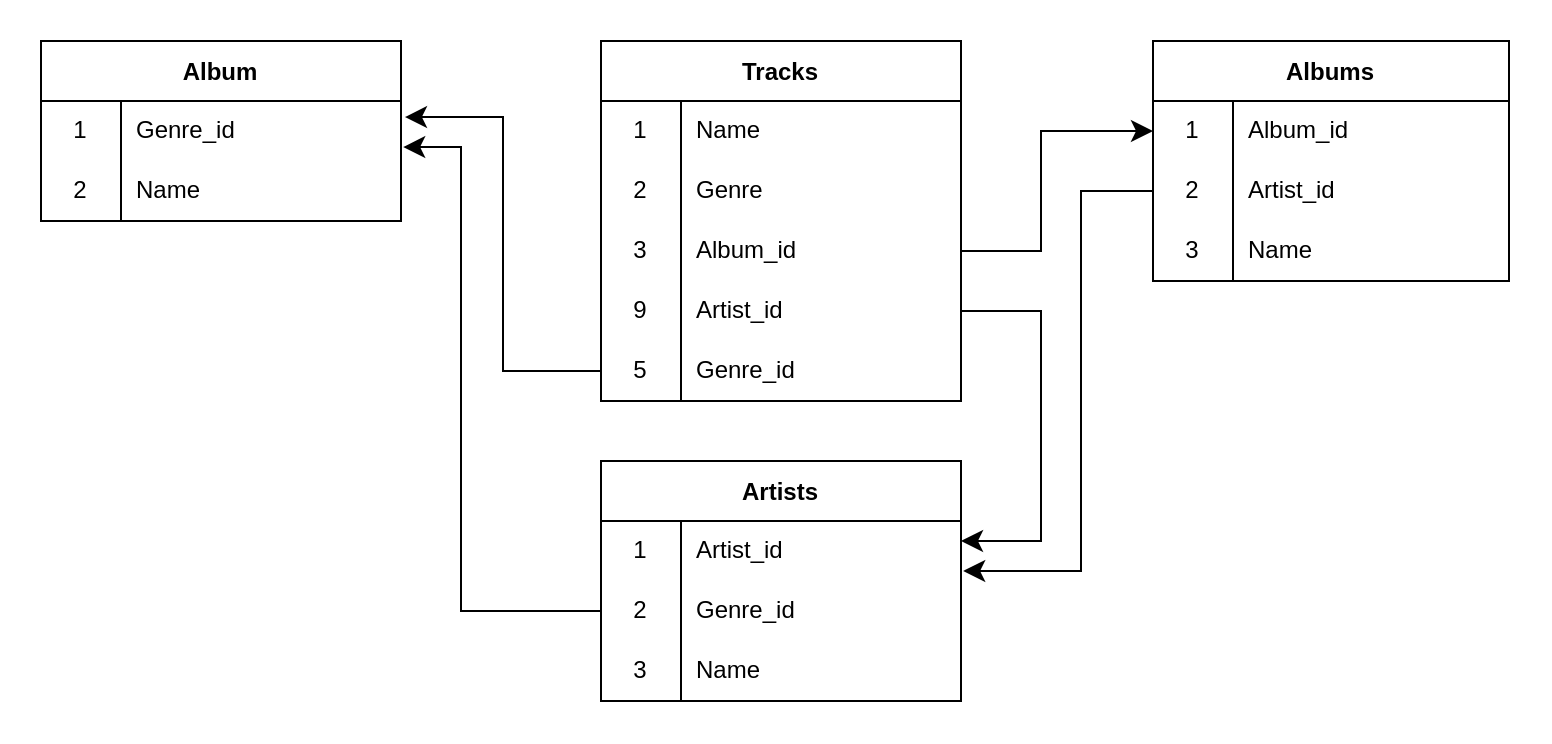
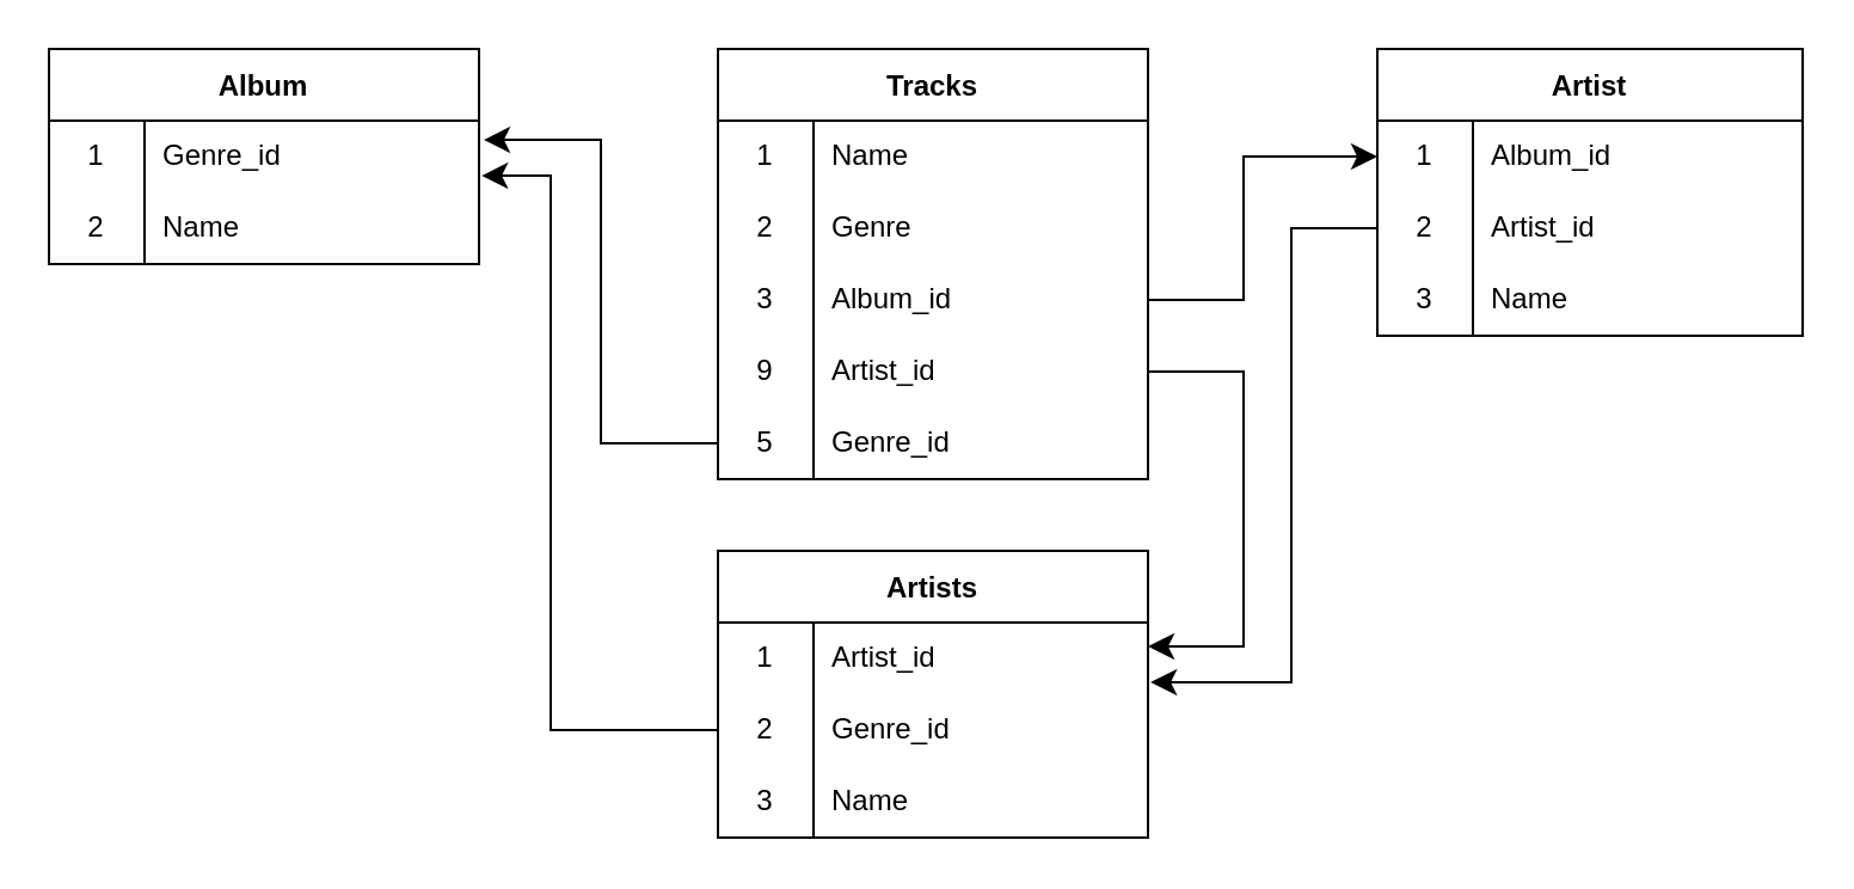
  <mxCell id="0" />
  <mxCell id="1" parent="0" />
  <mxCell id="2" value="Tracks" style="shape=table;startSize=30;container=1;collapsible=0;childLayout=tableLayout;fixedRows=1;rowLines=0;fontStyle=1;" parent="1" vertex="1"><mxGeometry x="300" y="20" width="180" height="180" as="geometry" /></mxCell>
  <mxCell id="3" value="" style="shape=tableRow;horizontal=0;startSize=0;swimlaneHead=0;swimlaneBody=0;top=0;left=0;bottom=0;right=0;collapsible=0;dropTarget=0;fillColor=none;points=[[0,0.5],[1,0.5]];portConstraint=eastwest;" parent="2" vertex="1"><mxGeometry y="30" width="180" height="30" as="geometry" /></mxCell>
  <mxCell id="4" value="1" style="shape=partialRectangle;html=1;whiteSpace=wrap;connectable=0;fillColor=none;top=0;left=0;bottom=0;right=0;overflow=hidden;pointerEvents=1;" parent="3" vertex="1"><mxGeometry width="40" height="30" as="geometry"><mxRectangle width="40" height="30" as="alternateBounds" /></mxGeometry></mxCell>
  <mxCell id="5" value="Name" style="shape=partialRectangle;html=1;whiteSpace=wrap;connectable=0;fillColor=none;top=0;left=0;bottom=0;right=0;align=left;spacingLeft=6;overflow=hidden;" parent="3" vertex="1"><mxGeometry x="40" width="140" height="30" as="geometry"><mxRectangle width="140" height="30" as="alternateBounds" /></mxGeometry></mxCell>
  <mxCell id="6" value="" style="shape=tableRow;horizontal=0;startSize=0;swimlaneHead=0;swimlaneBody=0;top=0;left=0;bottom=0;right=0;collapsible=0;dropTarget=0;fillColor=none;points=[[0,0.5],[1,0.5]];portConstraint=eastwest;" parent="2" vertex="1"><mxGeometry y="60" width="180" height="30" as="geometry" /></mxCell>
  <mxCell id="7" value="2" style="shape=partialRectangle;html=1;whiteSpace=wrap;connectable=0;fillColor=none;top=0;left=0;bottom=0;right=0;overflow=hidden;" parent="6" vertex="1"><mxGeometry width="40" height="30" as="geometry"><mxRectangle width="40" height="30" as="alternateBounds" /></mxGeometry></mxCell>
  <mxCell id="8" value="Genre" style="shape=partialRectangle;html=1;whiteSpace=wrap;connectable=0;fillColor=none;top=0;left=0;bottom=0;right=0;align=left;spacingLeft=6;overflow=hidden;" parent="6" vertex="1"><mxGeometry x="40" width="140" height="30" as="geometry"><mxRectangle width="140" height="30" as="alternateBounds" /></mxGeometry></mxCell>
  <mxCell id="9" value="" style="shape=tableRow;horizontal=0;startSize=0;swimlaneHead=0;swimlaneBody=0;top=0;left=0;bottom=0;right=0;collapsible=0;dropTarget=0;fillColor=none;points=[[0,0.5],[1,0.5]];portConstraint=eastwest;" parent="2" vertex="1"><mxGeometry y="90" width="180" height="30" as="geometry" /></mxCell>
  <mxCell id="10" value="3" style="shape=partialRectangle;html=1;whiteSpace=wrap;connectable=0;fillColor=none;top=0;left=0;bottom=0;right=0;overflow=hidden;" parent="9" vertex="1"><mxGeometry width="40" height="30" as="geometry"><mxRectangle width="40" height="30" as="alternateBounds" /></mxGeometry></mxCell>
  <mxCell id="11" value="Album_id" style="shape=partialRectangle;html=1;whiteSpace=wrap;connectable=0;fillColor=none;top=0;left=0;bottom=0;right=0;align=left;spacingLeft=6;overflow=hidden;" parent="9" vertex="1"><mxGeometry x="40" width="140" height="30" as="geometry"><mxRectangle width="140" height="30" as="alternateBounds" /></mxGeometry></mxCell>
  <mxCell id="12" style="shape=tableRow;horizontal=0;startSize=0;swimlaneHead=0;swimlaneBody=0;top=0;left=0;bottom=0;right=0;collapsible=0;dropTarget=0;fillColor=none;points=[[0,0.5],[1,0.5]];portConstraint=eastwest;" parent="2" vertex="1"><mxGeometry y="120" width="180" height="30" as="geometry" /></mxCell>
  <mxCell id="13" value="9" style="shape=partialRectangle;html=1;whiteSpace=wrap;connectable=0;fillColor=none;top=0;left=0;bottom=0;right=0;overflow=hidden;" parent="12" vertex="1"><mxGeometry width="40" height="30" as="geometry"><mxRectangle width="40" height="30" as="alternateBounds" /></mxGeometry></mxCell>
  <mxCell id="14" value="Artist_id" style="shape=partialRectangle;html=1;whiteSpace=wrap;connectable=0;fillColor=none;top=0;left=0;bottom=0;right=0;align=left;spacingLeft=6;overflow=hidden;" parent="12" vertex="1"><mxGeometry x="40" width="140" height="30" as="geometry"><mxRectangle width="140" height="30" as="alternateBounds" /></mxGeometry></mxCell>
  <mxCell id="15" style="shape=tableRow;horizontal=0;startSize=0;swimlaneHead=0;swimlaneBody=0;top=0;left=0;bottom=0;right=0;collapsible=0;dropTarget=0;fillColor=none;points=[[0,0.5],[1,0.5]];portConstraint=eastwest;" parent="2" vertex="1"><mxGeometry y="150" width="180" height="30" as="geometry" /></mxCell>
  <mxCell id="16" value="5" style="shape=partialRectangle;html=1;whiteSpace=wrap;connectable=0;fillColor=none;top=0;left=0;bottom=0;right=0;overflow=hidden;" parent="15" vertex="1"><mxGeometry width="40" height="30" as="geometry"><mxRectangle width="40" height="30" as="alternateBounds" /></mxGeometry></mxCell>
  <mxCell id="17" value="Genre_id" style="shape=partialRectangle;html=1;whiteSpace=wrap;connectable=0;fillColor=none;top=0;left=0;bottom=0;right=0;align=left;spacingLeft=6;overflow=hidden;" parent="15" vertex="1"><mxGeometry x="40" width="140" height="30" as="geometry"><mxRectangle width="140" height="30" as="alternateBounds" /></mxGeometry></mxCell>
  <mxCell id="18" value="Album" style="shape=table;startSize=30;container=1;collapsible=0;childLayout=tableLayout;fixedRows=1;rowLines=0;fontStyle=1;" parent="1" vertex="1"><mxGeometry x="20" y="20" width="180" height="90" as="geometry" /></mxCell>
  <mxCell id="19" value="" style="shape=tableRow;horizontal=0;startSize=0;swimlaneHead=0;swimlaneBody=0;top=0;left=0;bottom=0;right=0;collapsible=0;dropTarget=0;fillColor=none;points=[[0,0.5],[1,0.5]];portConstraint=eastwest;" parent="18" vertex="1"><mxGeometry y="30" width="180" height="30" as="geometry" /></mxCell>
  <mxCell id="20" value="1" style="shape=partialRectangle;html=1;whiteSpace=wrap;connectable=0;fillColor=none;top=0;left=0;bottom=0;right=0;overflow=hidden;pointerEvents=1;" parent="19" vertex="1"><mxGeometry width="40" height="30" as="geometry"><mxRectangle width="40" height="30" as="alternateBounds" /></mxGeometry></mxCell>
  <mxCell id="21" value="Genre_id" style="shape=partialRectangle;html=1;whiteSpace=wrap;connectable=0;fillColor=none;top=0;left=0;bottom=0;right=0;align=left;spacingLeft=6;overflow=hidden;" parent="19" vertex="1"><mxGeometry x="40" width="140" height="30" as="geometry"><mxRectangle width="140" height="30" as="alternateBounds" /></mxGeometry></mxCell>
  <mxCell id="22" value="" style="shape=tableRow;horizontal=0;startSize=0;swimlaneHead=0;swimlaneBody=0;top=0;left=0;bottom=0;right=0;collapsible=0;dropTarget=0;fillColor=none;points=[[0,0.5],[1,0.5]];portConstraint=eastwest;" parent="18" vertex="1"><mxGeometry y="60" width="180" height="30" as="geometry" /></mxCell>
  <mxCell id="23" value="2" style="shape=partialRectangle;html=1;whiteSpace=wrap;connectable=0;fillColor=none;top=0;left=0;bottom=0;right=0;overflow=hidden;" parent="22" vertex="1"><mxGeometry width="40" height="30" as="geometry"><mxRectangle width="40" height="30" as="alternateBounds" /></mxGeometry></mxCell>
  <mxCell id="24" value="Name" style="shape=partialRectangle;html=1;whiteSpace=wrap;connectable=0;fillColor=none;top=0;left=0;bottom=0;right=0;align=left;spacingLeft=6;overflow=hidden;" parent="22" vertex="1"><mxGeometry x="40" width="140" height="30" as="geometry"><mxRectangle width="140" height="30" as="alternateBounds" /></mxGeometry></mxCell>
  <mxCell id="25" value="" style="edgeStyle=elbowEdgeStyle;elbow=horizontal;endArrow=classic;html=1;curved=0;rounded=0;endSize=8;startSize=8;exitX=0;exitY=0.5;exitDx=0;exitDy=0;entryX=1.011;entryY=0.267;entryDx=0;entryDy=0;entryPerimeter=0;" parent="1" source="15" target="19" edge="1"><mxGeometry width="50" height="50" relative="1" as="geometry"><mxPoint x="370" y="300" as="sourcePoint" /><mxPoint x="260" y="210" as="targetPoint" /></mxGeometry></mxCell>
  <mxCell id="26" value="Artists" style="shape=table;startSize=30;container=1;collapsible=0;childLayout=tableLayout;fixedRows=1;rowLines=0;fontStyle=1;" parent="1" vertex="1"><mxGeometry x="300" y="230" width="180" height="120" as="geometry" /></mxCell>
  <mxCell id="27" value="" style="shape=tableRow;horizontal=0;startSize=0;swimlaneHead=0;swimlaneBody=0;top=0;left=0;bottom=0;right=0;collapsible=0;dropTarget=0;fillColor=none;points=[[0,0.5],[1,0.5]];portConstraint=eastwest;" parent="26" vertex="1"><mxGeometry y="30" width="180" height="30" as="geometry" /></mxCell>
  <mxCell id="28" value="1" style="shape=partialRectangle;html=1;whiteSpace=wrap;connectable=0;fillColor=none;top=0;left=0;bottom=0;right=0;overflow=hidden;pointerEvents=1;" parent="27" vertex="1"><mxGeometry width="40" height="30" as="geometry"><mxRectangle width="40" height="30" as="alternateBounds" /></mxGeometry></mxCell>
  <mxCell id="29" value="Artist_id" style="shape=partialRectangle;html=1;whiteSpace=wrap;connectable=0;fillColor=none;top=0;left=0;bottom=0;right=0;align=left;spacingLeft=6;overflow=hidden;" parent="27" vertex="1"><mxGeometry x="40" width="140" height="30" as="geometry"><mxRectangle width="140" height="30" as="alternateBounds" /></mxGeometry></mxCell>
  <mxCell id="30" value="" style="shape=tableRow;horizontal=0;startSize=0;swimlaneHead=0;swimlaneBody=0;top=0;left=0;bottom=0;right=0;collapsible=0;dropTarget=0;fillColor=none;points=[[0,0.5],[1,0.5]];portConstraint=eastwest;" parent="26" vertex="1"><mxGeometry y="60" width="180" height="30" as="geometry" /></mxCell>
  <mxCell id="31" value="2" style="shape=partialRectangle;html=1;whiteSpace=wrap;connectable=0;fillColor=none;top=0;left=0;bottom=0;right=0;overflow=hidden;" parent="30" vertex="1"><mxGeometry width="40" height="30" as="geometry"><mxRectangle width="40" height="30" as="alternateBounds" /></mxGeometry></mxCell>
  <mxCell id="32" value="Genre_id" style="shape=partialRectangle;html=1;whiteSpace=wrap;connectable=0;fillColor=none;top=0;left=0;bottom=0;right=0;align=left;spacingLeft=6;overflow=hidden;" parent="30" vertex="1"><mxGeometry x="40" width="140" height="30" as="geometry"><mxRectangle width="140" height="30" as="alternateBounds" /></mxGeometry></mxCell>
  <mxCell id="33" value="" style="shape=tableRow;horizontal=0;startSize=0;swimlaneHead=0;swimlaneBody=0;top=0;left=0;bottom=0;right=0;collapsible=0;dropTarget=0;fillColor=none;points=[[0,0.5],[1,0.5]];portConstraint=eastwest;" parent="26" vertex="1"><mxGeometry y="90" width="180" height="30" as="geometry" /></mxCell>
  <mxCell id="34" value="3" style="shape=partialRectangle;html=1;whiteSpace=wrap;connectable=0;fillColor=none;top=0;left=0;bottom=0;right=0;overflow=hidden;" parent="33" vertex="1"><mxGeometry width="40" height="30" as="geometry"><mxRectangle width="40" height="30" as="alternateBounds" /></mxGeometry></mxCell>
  <mxCell id="35" value="Name" style="shape=partialRectangle;html=1;whiteSpace=wrap;connectable=0;fillColor=none;top=0;left=0;bottom=0;right=0;align=left;spacingLeft=6;overflow=hidden;" parent="33" vertex="1"><mxGeometry x="40" width="140" height="30" as="geometry"><mxRectangle width="140" height="30" as="alternateBounds" /></mxGeometry></mxCell>
  <mxCell id="36" value="" style="edgeStyle=elbowEdgeStyle;elbow=horizontal;endArrow=classic;html=1;curved=0;rounded=0;endSize=8;startSize=8;exitX=0;exitY=0.5;exitDx=0;exitDy=0;entryX=1.006;entryY=0.767;entryDx=0;entryDy=0;entryPerimeter=0;" parent="1" source="30" target="19" edge="1"><mxGeometry width="50" height="50" relative="1" as="geometry"><mxPoint x="310" y="210" as="sourcePoint" /><mxPoint x="410" y="330" as="targetPoint" /><Array as="points"><mxPoint x="230" y="200" /></Array></mxGeometry></mxCell>
  <mxCell id="37" value="" style="edgeStyle=elbowEdgeStyle;elbow=horizontal;endArrow=classic;html=1;curved=0;rounded=0;endSize=8;startSize=8;exitX=1;exitY=0.5;exitDx=0;exitDy=0;" parent="1" source="12" edge="1"><mxGeometry width="50" height="50" relative="1" as="geometry"><mxPoint x="500" y="150" as="sourcePoint" /><mxPoint x="480" y="270" as="targetPoint" /><Array as="points"><mxPoint x="520" y="220" /></Array></mxGeometry></mxCell>
- <mxCell id="38" value="Albums" style="shape=table;startSize=30;container=1;collapsible=0;childLayout=tableLayout;fixedRows=1;rowLines=0;fontStyle=1;" parent="1" vertex="1"><mxGeometry x="576" y="20" width="178" height="120" as="geometry" /></mxCell>
+ <mxCell id="38" value="Artist" style="shape=table;startSize=30;container=1;collapsible=0;childLayout=tableLayout;fixedRows=1;rowLines=0;fontStyle=1;" parent="1" vertex="1"><mxGeometry x="576" y="20" width="178" height="120" as="geometry" /></mxCell>
  <mxCell id="39" value="" style="shape=tableRow;horizontal=0;startSize=0;swimlaneHead=0;swimlaneBody=0;top=0;left=0;bottom=0;right=0;collapsible=0;dropTarget=0;fillColor=none;points=[[0,0.5],[1,0.5]];portConstraint=eastwest;" parent="38" vertex="1"><mxGeometry y="30" width="178" height="30" as="geometry" /></mxCell>
  <mxCell id="40" value="1" style="shape=partialRectangle;html=1;whiteSpace=wrap;connectable=0;fillColor=none;top=0;left=0;bottom=0;right=0;overflow=hidden;pointerEvents=1;" parent="39" vertex="1"><mxGeometry width="40" height="30" as="geometry"><mxRectangle width="40" height="30" as="alternateBounds" /></mxGeometry></mxCell>
  <mxCell id="41" value="Album_id" style="shape=partialRectangle;html=1;whiteSpace=wrap;connectable=0;fillColor=none;top=0;left=0;bottom=0;right=0;align=left;spacingLeft=6;overflow=hidden;" parent="39" vertex="1"><mxGeometry x="40" width="138" height="30" as="geometry"><mxRectangle width="138" height="30" as="alternateBounds" /></mxGeometry></mxCell>
  <mxCell id="42" value="" style="shape=tableRow;horizontal=0;startSize=0;swimlaneHead=0;swimlaneBody=0;top=0;left=0;bottom=0;right=0;collapsible=0;dropTarget=0;fillColor=none;points=[[0,0.5],[1,0.5]];portConstraint=eastwest;" parent="38" vertex="1"><mxGeometry y="60" width="178" height="30" as="geometry" /></mxCell>
  <mxCell id="43" value="2" style="shape=partialRectangle;html=1;whiteSpace=wrap;connectable=0;fillColor=none;top=0;left=0;bottom=0;right=0;overflow=hidden;" parent="42" vertex="1"><mxGeometry width="40" height="30" as="geometry"><mxRectangle width="40" height="30" as="alternateBounds" /></mxGeometry></mxCell>
  <mxCell id="44" value="Artist_id" style="shape=partialRectangle;html=1;whiteSpace=wrap;connectable=0;fillColor=none;top=0;left=0;bottom=0;right=0;align=left;spacingLeft=6;overflow=hidden;" parent="42" vertex="1"><mxGeometry x="40" width="138" height="30" as="geometry"><mxRectangle width="138" height="30" as="alternateBounds" /></mxGeometry></mxCell>
  <mxCell id="45" value="" style="shape=tableRow;horizontal=0;startSize=0;swimlaneHead=0;swimlaneBody=0;top=0;left=0;bottom=0;right=0;collapsible=0;dropTarget=0;fillColor=none;points=[[0,0.5],[1,0.5]];portConstraint=eastwest;" parent="38" vertex="1"><mxGeometry y="90" width="178" height="30" as="geometry" /></mxCell>
  <mxCell id="46" value="3" style="shape=partialRectangle;html=1;whiteSpace=wrap;connectable=0;fillColor=none;top=0;left=0;bottom=0;right=0;overflow=hidden;" parent="45" vertex="1"><mxGeometry width="40" height="30" as="geometry"><mxRectangle width="40" height="30" as="alternateBounds" /></mxGeometry></mxCell>
  <mxCell id="47" value="Name" style="shape=partialRectangle;html=1;whiteSpace=wrap;connectable=0;fillColor=none;top=0;left=0;bottom=0;right=0;align=left;spacingLeft=6;overflow=hidden;" parent="45" vertex="1"><mxGeometry x="40" width="138" height="30" as="geometry"><mxRectangle width="138" height="30" as="alternateBounds" /></mxGeometry></mxCell>
  <mxCell id="48" value="" style="edgeStyle=elbowEdgeStyle;elbow=horizontal;endArrow=classic;html=1;curved=0;rounded=0;endSize=8;startSize=8;exitX=1;exitY=0.5;exitDx=0;exitDy=0;entryX=0;entryY=0.5;entryDx=0;entryDy=0;" parent="1" source="9" target="39" edge="1"><mxGeometry width="50" height="50" relative="1" as="geometry"><mxPoint x="550" y="170" as="sourcePoint" /><mxPoint x="650" y="290" as="targetPoint" /><Array as="points"><mxPoint x="520" y="90" /></Array></mxGeometry></mxCell>
  <mxCell id="49" value="" style="edgeStyle=elbowEdgeStyle;elbow=horizontal;endArrow=classic;html=1;curved=0;rounded=0;endSize=8;startSize=8;exitX=0;exitY=0.5;exitDx=0;exitDy=0;entryX=1.006;entryY=0.833;entryDx=0;entryDy=0;entryPerimeter=0;" parent="1" source="42" target="27" edge="1"><mxGeometry width="50" height="50" relative="1" as="geometry"><mxPoint x="560" y="200" as="sourcePoint" /><mxPoint x="660" y="320" as="targetPoint" /><Array as="points"><mxPoint x="540" y="190" /></Array></mxGeometry></mxCell>
